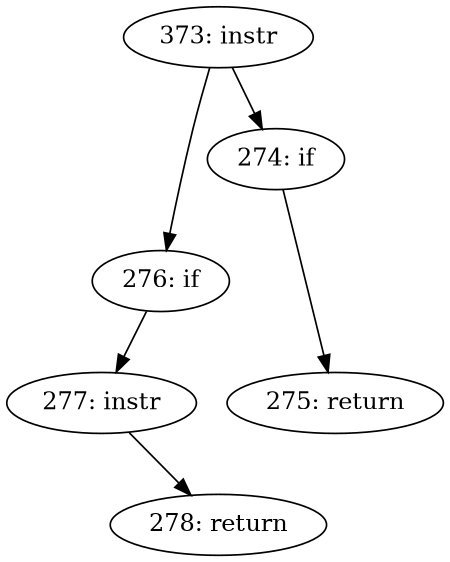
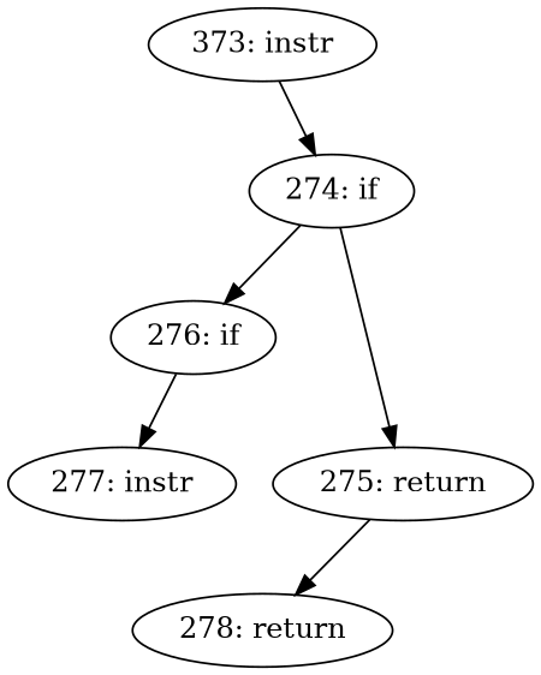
  digraph {
    n1 [label="373: instr"]
    n2 [label="274: if"]
    n3 [label="276: if"]
    n4 [label="275: return"]
    n5 [label="277: instr"]
    n6 [label="278: return"]
    n1 -> n2
-   n1 -> n3
+   n2 -> n3
    n2 -> n4
    n3 -> n5
-   n5 -> n6
+   n4 -> n6
  }
